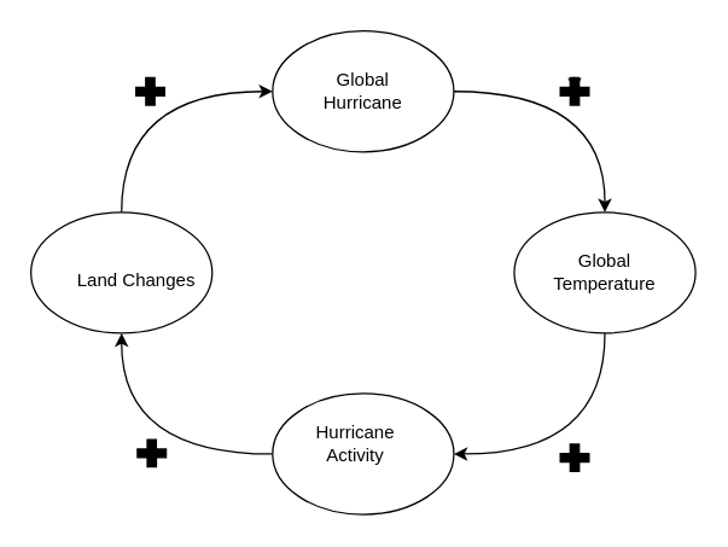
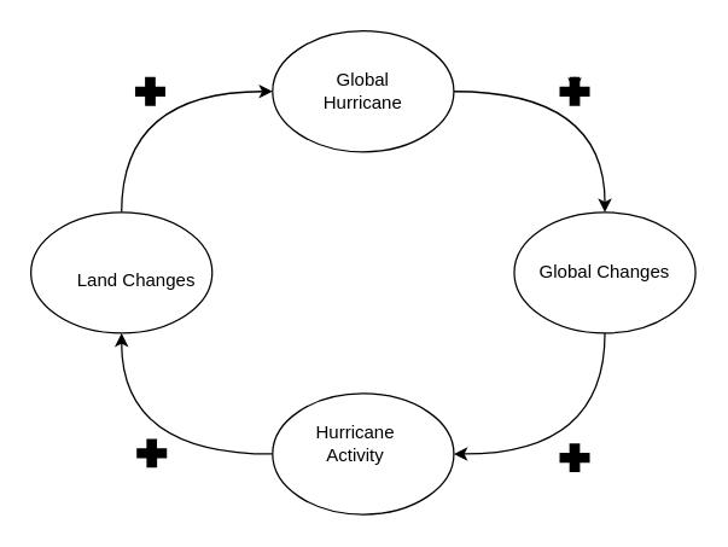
  <mxCell id="0" />
  <mxCell id="1" parent="0" />
  <mxCell id="2" style="edgeStyle=orthogonalEdgeStyle;rounded=0;orthogonalLoop=1;jettySize=auto;html=1;exitX=1;exitY=0.5;exitDx=0;exitDy=0;entryX=0.5;entryY=0;entryDx=0;entryDy=0;curved=1;" edge="1" parent="1" source="3" target="6"><mxGeometry relative="1" as="geometry" /></mxCell>
  <mxCell id="3" value="" style="ellipse;whiteSpace=wrap;html=1;" vertex="1" parent="1"><mxGeometry x="180" y="20" width="120" height="80" as="geometry" /></mxCell>
  <mxCell id="4" value="Global Hurricane" style="text;html=1;strokeColor=none;fillColor=none;align=center;verticalAlign=middle;whiteSpace=wrap;rounded=0;" vertex="1" parent="1"><mxGeometry x="195" y="32.5" width="90" height="55" as="geometry" /></mxCell>
  <mxCell id="5" style="edgeStyle=orthogonalEdgeStyle;rounded=0;orthogonalLoop=1;jettySize=auto;html=1;entryX=1;entryY=0.5;entryDx=0;entryDy=0;curved=1;" edge="1" parent="1" source="6" target="10"><mxGeometry relative="1" as="geometry"><Array as="points"><mxPoint x="400" y="300" /></Array></mxGeometry></mxCell>
  <mxCell id="6" value="" style="ellipse;whiteSpace=wrap;html=1;" vertex="1" parent="1"><mxGeometry x="340" y="140" width="120" height="80" as="geometry" /></mxCell>
  <mxCell id="7" style="edgeStyle=orthogonalEdgeStyle;rounded=0;orthogonalLoop=1;jettySize=auto;html=1;entryX=0;entryY=0.5;entryDx=0;entryDy=0;curved=1;" edge="1" parent="1" source="8" target="3"><mxGeometry relative="1" as="geometry"><Array as="points"><mxPoint x="80" y="60" /></Array></mxGeometry></mxCell>
  <mxCell id="8" value="" style="ellipse;whiteSpace=wrap;html=1;" vertex="1" parent="1"><mxGeometry x="20" y="140" width="120" height="80" as="geometry" /></mxCell>
  <mxCell id="9" style="edgeStyle=orthogonalEdgeStyle;rounded=0;orthogonalLoop=1;jettySize=auto;html=1;entryX=0.5;entryY=1;entryDx=0;entryDy=0;curved=1;" edge="1" parent="1" source="10" target="8"><mxGeometry relative="1" as="geometry" /></mxCell>
  <mxCell id="10" value="" style="ellipse;whiteSpace=wrap;html=1;" vertex="1" parent="1"><mxGeometry x="180" y="260" width="120" height="80" as="geometry" /></mxCell>
  <mxCell id="11" value="" style="shape=mxgraph.signs.healthcare.first_aid;html=1;pointerEvents=1;fillColor=#000000;strokeColor=none;verticalLabelPosition=bottom;verticalAlign=top;align=center;" vertex="1" parent="1"><mxGeometry x="370" y="50.5" width="20" height="19" as="geometry" /></mxCell>
  <mxCell id="12" style="edgeStyle=orthogonalEdgeStyle;rounded=0;orthogonalLoop=1;jettySize=auto;html=1;exitX=0.5;exitY=0;exitDx=0;exitDy=0;exitPerimeter=0;entryX=0.5;entryY=0.5;entryDx=0;entryDy=0;entryPerimeter=0;" edge="1" parent="1" source="11" target="11"><mxGeometry relative="1" as="geometry" /></mxCell>
  <mxCell id="13" value="" style="shape=mxgraph.signs.healthcare.first_aid;html=1;pointerEvents=1;fillColor=#000000;strokeColor=none;verticalLabelPosition=bottom;verticalAlign=top;align=center;" vertex="1" parent="1"><mxGeometry x="90" y="290" width="20" height="19" as="geometry" /></mxCell>
  <mxCell id="14" value="" style="shape=mxgraph.signs.healthcare.first_aid;html=1;pointerEvents=1;fillColor=#000000;strokeColor=none;verticalLabelPosition=bottom;verticalAlign=top;align=center;" vertex="1" parent="1"><mxGeometry x="89" y="50.5" width="20" height="19" as="geometry" /></mxCell>
  <mxCell id="15" value="" style="shape=mxgraph.signs.healthcare.first_aid;html=1;pointerEvents=1;fillColor=#000000;strokeColor=none;verticalLabelPosition=bottom;verticalAlign=top;align=center;" vertex="1" parent="1"><mxGeometry x="370" y="293" width="20" height="19" as="geometry" /></mxCell>
- <mxCell id="16" value="Global Temperature" style="text;html=1;strokeColor=none;fillColor=none;align=center;verticalAlign=middle;whiteSpace=wrap;rounded=0;" vertex="1" parent="1"><mxGeometry x="355" y="152.5" width="90" height="55" as="geometry" /></mxCell>
+ <mxCell id="16" value="Global Changes" style="text;html=1;strokeColor=none;fillColor=none;align=center;verticalAlign=middle;whiteSpace=wrap;rounded=0;" vertex="1" parent="1"><mxGeometry x="355" y="152.5" width="90" height="55" as="geometry" /></mxCell>
  <mxCell id="17" value="Hurricane Activity" style="text;html=1;strokeColor=none;fillColor=none;align=center;verticalAlign=middle;whiteSpace=wrap;rounded=0;" vertex="1" parent="1"><mxGeometry x="190" y="265" width="90" height="55" as="geometry" /></mxCell>
  <mxCell id="18" value="Land Changes" style="text;html=1;strokeColor=none;fillColor=none;align=center;verticalAlign=middle;whiteSpace=wrap;rounded=0;" vertex="1" parent="1"><mxGeometry x="45" y="157.5" width="90" height="55" as="geometry" /></mxCell>
